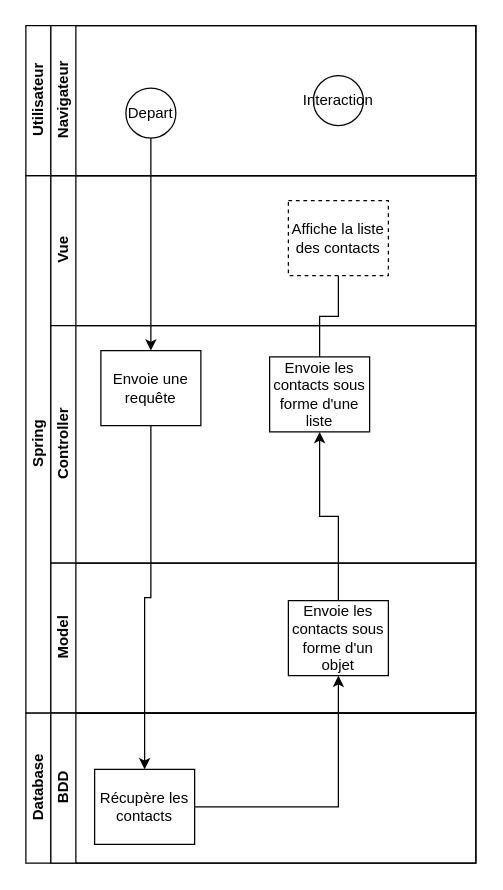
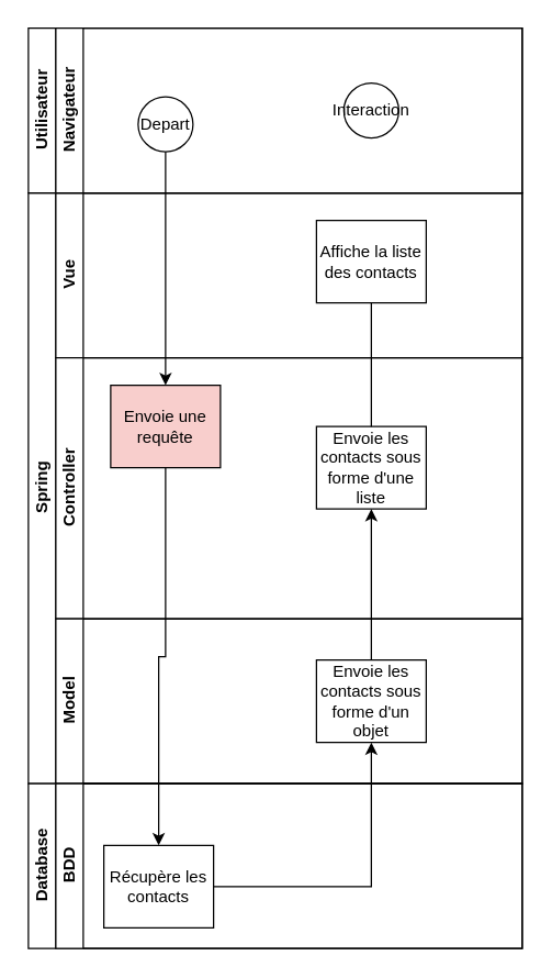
  <mxCell id="0" />
  <mxCell id="1" parent="0" />
  <mxCell id="2" value="Spring" style="swimlane;html=1;childLayout=stackLayout;resizeParent=1;resizeParentMax=0;horizontal=0;startSize=20;horizontalStack=0;" parent="1" vertex="1"><mxGeometry x="20" y="140" width="360" height="430" as="geometry" /></mxCell>
  <mxCell id="3" value="Vue" style="swimlane;html=1;startSize=20;horizontal=0;" parent="2" vertex="1"><mxGeometry x="20" width="340" height="120" as="geometry" /></mxCell>
- <mxCell id="4" value="Affiche la liste des contacts" style="rounded=0;whiteSpace=wrap;html=1;fontFamily=Helvetica;fontSize=12;fontColor=#000000;align=center;dashed=1;" vertex="1" parent="3"><mxGeometry x="190" y="20" width="80" height="60" as="geometry" /></mxCell>
+ <mxCell id="4" value="Affiche la liste des contacts" style="rounded=0;whiteSpace=wrap;html=1;fontFamily=Helvetica;fontSize=12;fontColor=#000000;align=center;" vertex="1" parent="3"><mxGeometry x="190" y="20" width="80" height="60" as="geometry" /></mxCell>
  <mxCell id="5" value="Controller" style="swimlane;html=1;startSize=20;horizontal=0;" parent="2" vertex="1"><mxGeometry x="20" y="120" width="340" height="190" as="geometry" /></mxCell>
- <mxCell id="6" value="Envoie une requête" style="rounded=0;whiteSpace=wrap;html=1;fontFamily=Helvetica;fontSize=12;fontColor=#000000;align=center;" parent="5" vertex="1"><mxGeometry x="40" y="20" width="80" height="60" as="geometry" /></mxCell>
- <mxCell id="7" value="Envoie les contacts sous forme d'une liste" style="rounded=0;whiteSpace=wrap;html=1;fontFamily=Helvetica;fontSize=12;fontColor=#000000;align=center;" vertex="1" parent="5"><mxGeometry x="175" y="25" width="80" height="60" as="geometry" /></mxCell>
+ <mxCell id="6" value="Envoie une requête" style="rounded=0;whiteSpace=wrap;html=1;fontFamily=Helvetica;fontSize=12;fontColor=#000000;align=center;fillColor=#f8cecc;" parent="5" vertex="1"><mxGeometry x="40" y="20" width="80" height="60" as="geometry" /></mxCell>
+ <mxCell id="7" value="Envoie les contacts sous forme d'une liste" style="rounded=0;whiteSpace=wrap;html=1;fontFamily=Helvetica;fontSize=12;fontColor=#000000;align=center;" vertex="1" parent="5"><mxGeometry x="190" y="50" width="80" height="60" as="geometry" /></mxCell>
  <mxCell id="8" value="Model" style="swimlane;html=1;startSize=20;horizontal=0;" parent="2" vertex="1"><mxGeometry x="20" y="310" width="340" height="120" as="geometry" /></mxCell>
  <mxCell id="9" value="Envoie les contacts sous forme d'un objet" style="rounded=0;whiteSpace=wrap;html=1;fontFamily=Helvetica;fontSize=12;fontColor=#000000;align=center;" vertex="1" parent="8"><mxGeometry x="190" y="30" width="80" height="60" as="geometry" /></mxCell>
  <mxCell id="10" style="edgeStyle=orthogonalEdgeStyle;rounded=0;orthogonalLoop=1;jettySize=auto;html=1;entryX=0.5;entryY=1;entryDx=0;entryDy=0;" edge="1" parent="2" source="9" target="7"><mxGeometry relative="1" as="geometry" /></mxCell>
  <mxCell id="11" style="edgeStyle=orthogonalEdgeStyle;rounded=0;orthogonalLoop=1;jettySize=auto;html=1;entryX=0.5;entryY=1;entryDx=0;entryDy=0;endArrow=none;" edge="1" parent="2" source="7" target="4"><mxGeometry relative="1" as="geometry" /></mxCell>
  <mxCell id="12" value="Utilisateur" style="swimlane;html=1;childLayout=stackLayout;resizeParent=1;resizeParentMax=0;horizontal=0;startSize=20;horizontalStack=0;" parent="1" vertex="1"><mxGeometry x="20" y="20" width="360" height="120" as="geometry" /></mxCell>
  <mxCell id="13" value="Navigateur" style="swimlane;html=1;startSize=20;horizontal=0;" parent="12" vertex="1"><mxGeometry x="20" width="340" height="120" as="geometry" /></mxCell>
  <mxCell id="14" value="Depart" style="ellipse;whiteSpace=wrap;html=1;" parent="13" vertex="1"><mxGeometry x="60" y="50" width="40" height="40" as="geometry" /></mxCell>
  <mxCell id="15" value="Interaction" style="ellipse;whiteSpace=wrap;html=1;" parent="13" vertex="1"><mxGeometry x="210" y="40" width="40" height="40" as="geometry" /></mxCell>
  <mxCell id="16" value="Database" style="swimlane;html=1;childLayout=stackLayout;resizeParent=1;resizeParentMax=0;horizontal=0;startSize=20;horizontalStack=0;" parent="1" vertex="1"><mxGeometry x="20" y="570" width="360" height="120" as="geometry" /></mxCell>
  <mxCell id="17" value="BDD" style="swimlane;html=1;startSize=20;horizontal=0;" parent="16" vertex="1"><mxGeometry x="20" width="340" height="120" as="geometry" /></mxCell>
  <mxCell id="18" value="Récupère les contacts" style="rounded=0;whiteSpace=wrap;html=1;fontFamily=Helvetica;fontSize=12;fontColor=#000000;align=center;" parent="17" vertex="1"><mxGeometry x="35" y="45" width="80" height="60" as="geometry" /></mxCell>
  <mxCell id="19" style="edgeStyle=orthogonalEdgeStyle;rounded=0;orthogonalLoop=1;jettySize=auto;html=1;entryX=0.5;entryY=0;entryDx=0;entryDy=0;" parent="1" source="14" target="6" edge="1"><mxGeometry relative="1" as="geometry" /></mxCell>
  <mxCell id="20" style="edgeStyle=orthogonalEdgeStyle;rounded=0;orthogonalLoop=1;jettySize=auto;html=1;" parent="1" source="6" target="18" edge="1"><mxGeometry relative="1" as="geometry" /></mxCell>
  <mxCell id="21" style="edgeStyle=orthogonalEdgeStyle;rounded=0;orthogonalLoop=1;jettySize=auto;html=1;entryX=0.5;entryY=1;entryDx=0;entryDy=0;" edge="1" parent="1" source="18" target="9"><mxGeometry relative="1" as="geometry" /></mxCell>
